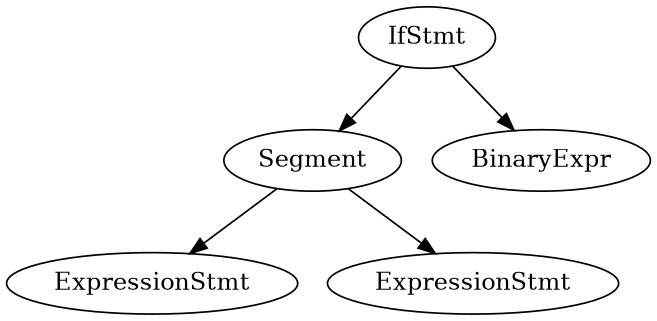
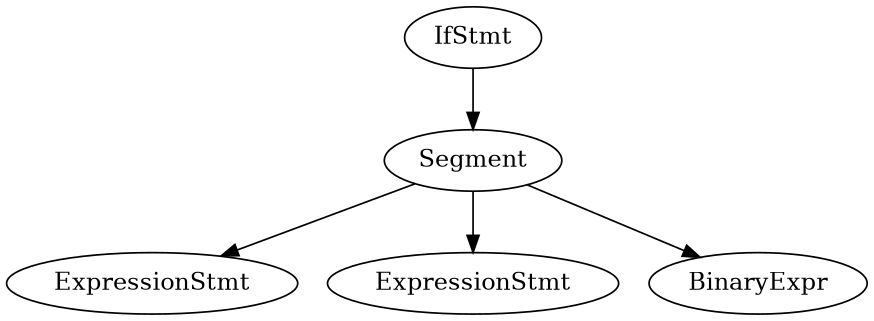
  digraph {
    n1 [label=Segment]
    n2 [label=ExpressionStmt]
    n3 [label=ExpressionStmt]
    n4 [label=IfStmt]
    n5 [label=BinaryExpr]
    n1 -> n2
    n1 -> n3
    n4 -> n1
-   n4 -> n5
+   n1 -> n5
  }
